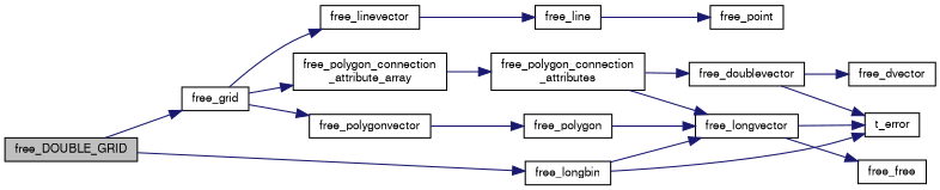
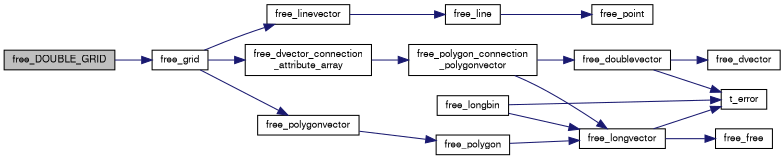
  digraph {
    rankdir=LR
    node [color=black fontname=FreeSans fontsize=10 shape=record]
    edge [color=midnightblue fontname=FreeSans fontsize=10 labelfontname=FreeSans labelfontsize=10 style=solid]
    n1 [fillcolor=grey75 fontcolor=black height=0.2 label=free_DOUBLE_GRID style=filled width=0.4]
    n2 [height=0.2 label=free_grid width=0.4]
    n3 [height=0.2 label=free_longbin width=0.4]
    n4 [height=0.2 label=free_linevector width=0.4]
-   n5 [height=0.2 label="free_polygon_connection\l_attribute_array" width=0.4]
+   n5 [height=0.2 label="free_dvector_connection\l_attribute_array" width=0.4]
    n6 [height=0.2 label=free_polygonvector width=0.4]
    n7 [height=0.2 label=free_longvector width=0.4]
    n8 [height=0.2 label=t_error width=0.4]
    n9 [height=0.2 label=free_line width=0.4]
-   n10 [height=0.2 label="free_polygon_connection\l_attributes" width=0.4]
+   n10 [height=0.2 label="free_polygon_connection\l_polygonvector" width=0.4]
    n11 [height=0.2 label=free_polygon width=0.4]
    n12 [height=0.2 label=free_point width=0.4]
    n13 [height=0.2 label=free_doublevector width=0.4]
    n14 [height=0.2 label=free_free width=0.4]
    n15 [height=0.2 label=free_dvector width=0.4]
    n1 -> n2
-   n1 -> n3
    n2 -> n4
    n2 -> n5
    n2 -> n6
    n3 -> n7
    n3 -> n8
    n4 -> n9
    n5 -> n10
    n6 -> n11
    n7 -> n8
    n7 -> n14
    n9 -> n12
    n10 -> n7
    n10 -> n13
    n11 -> n7
    n13 -> n8
    n13 -> n15
  }
